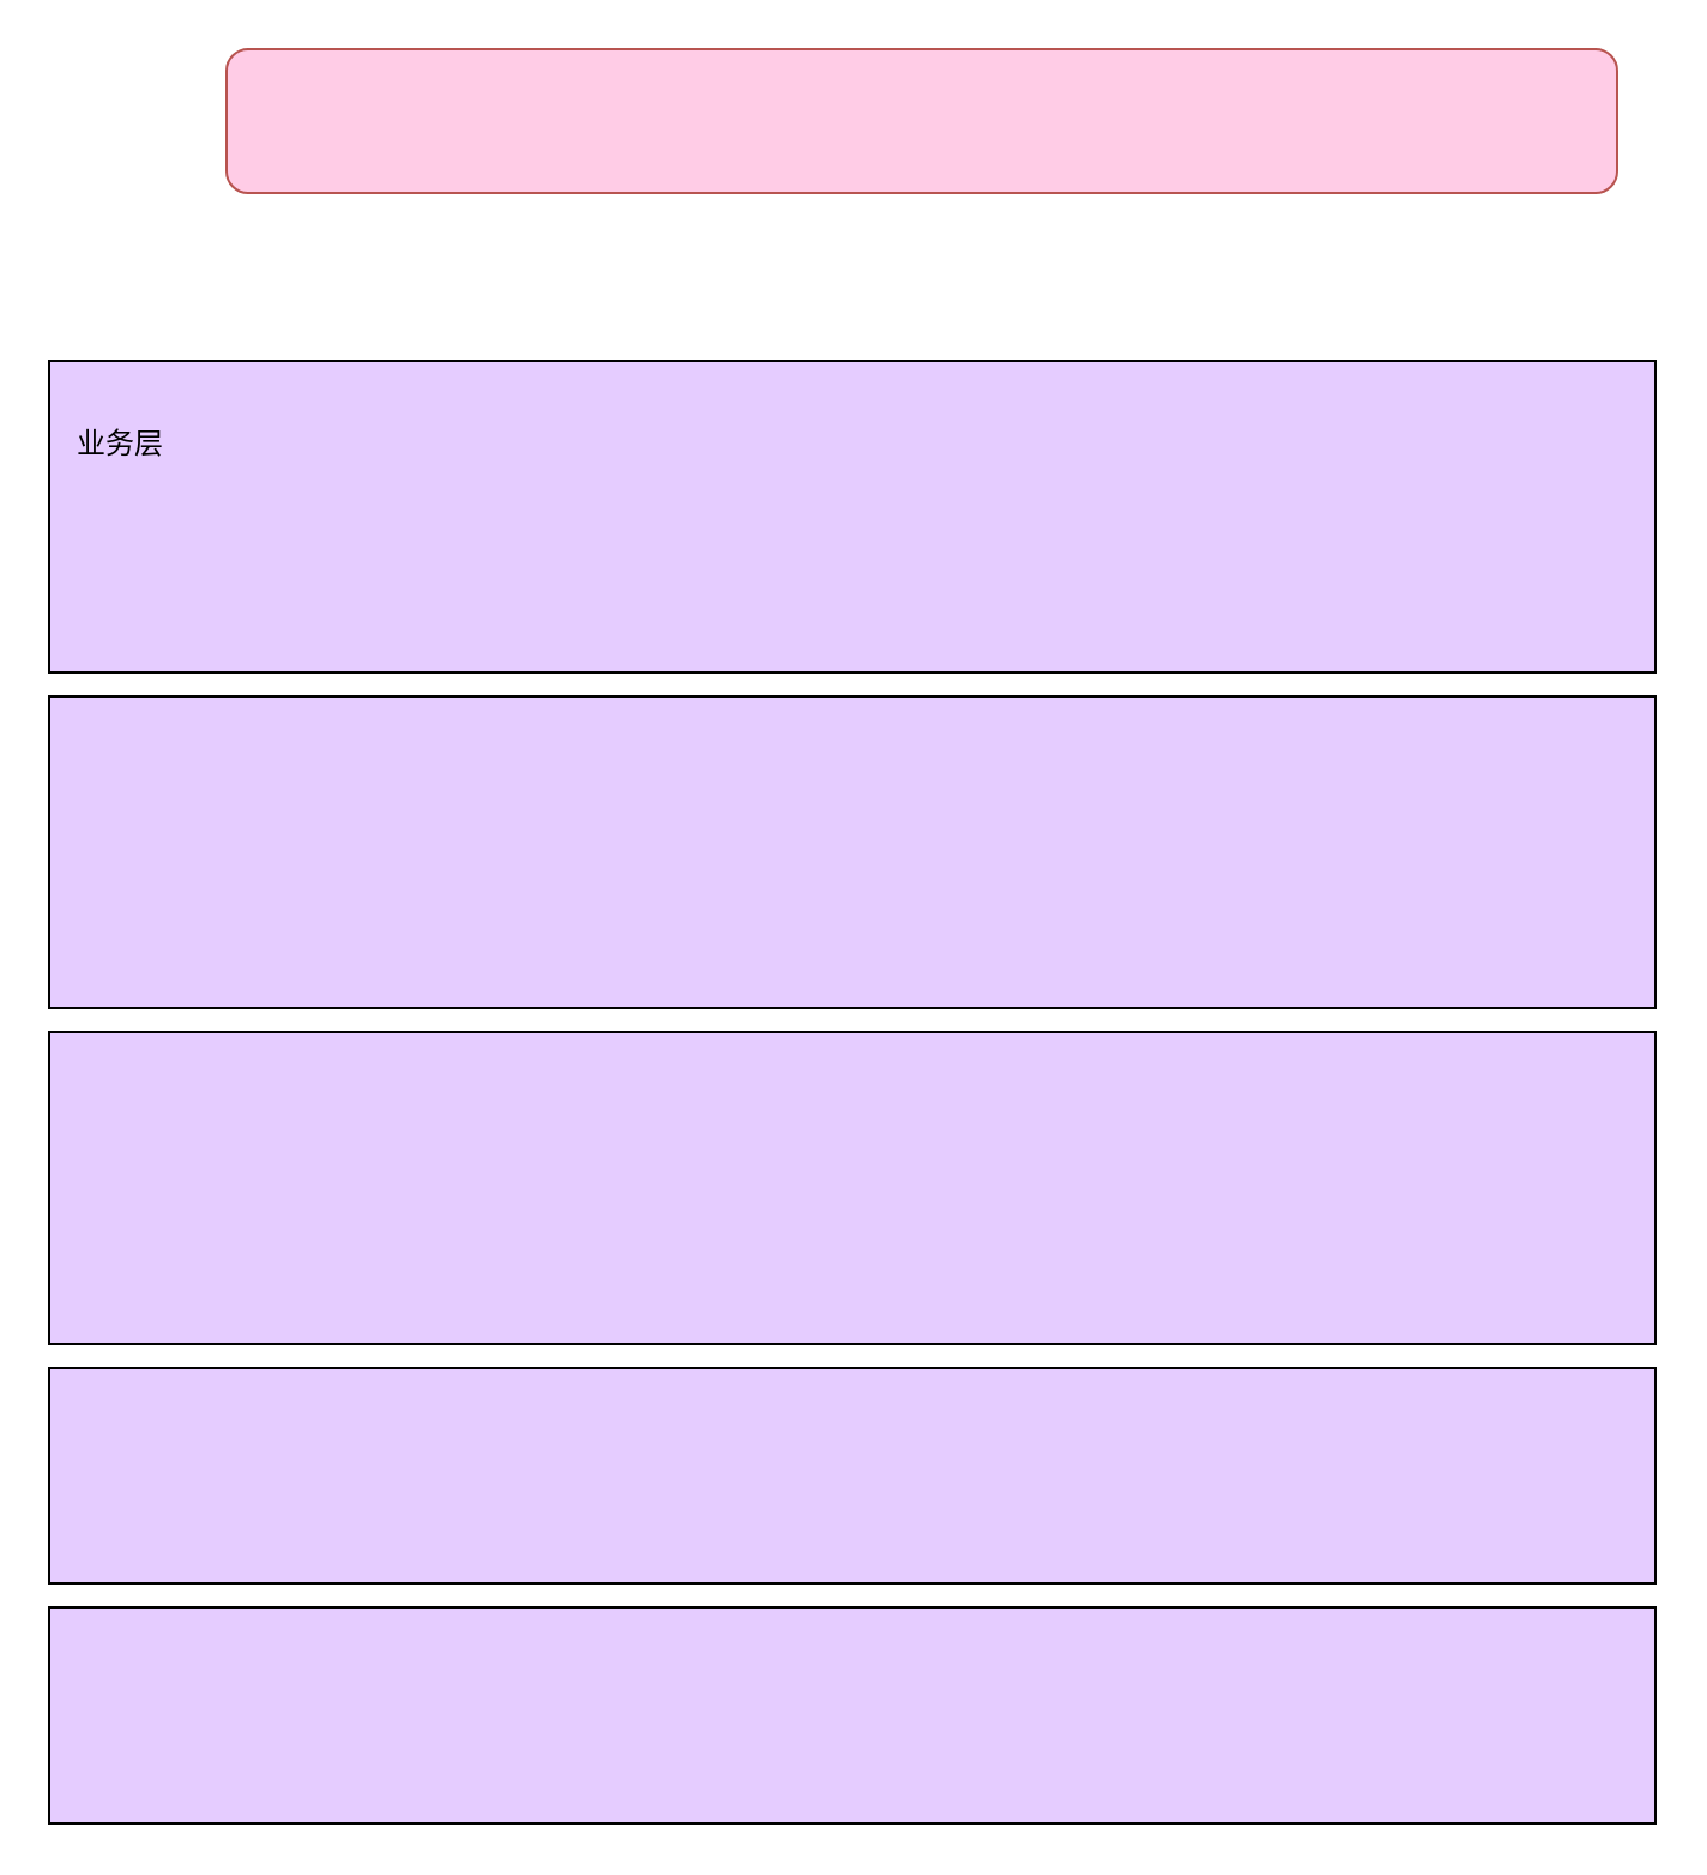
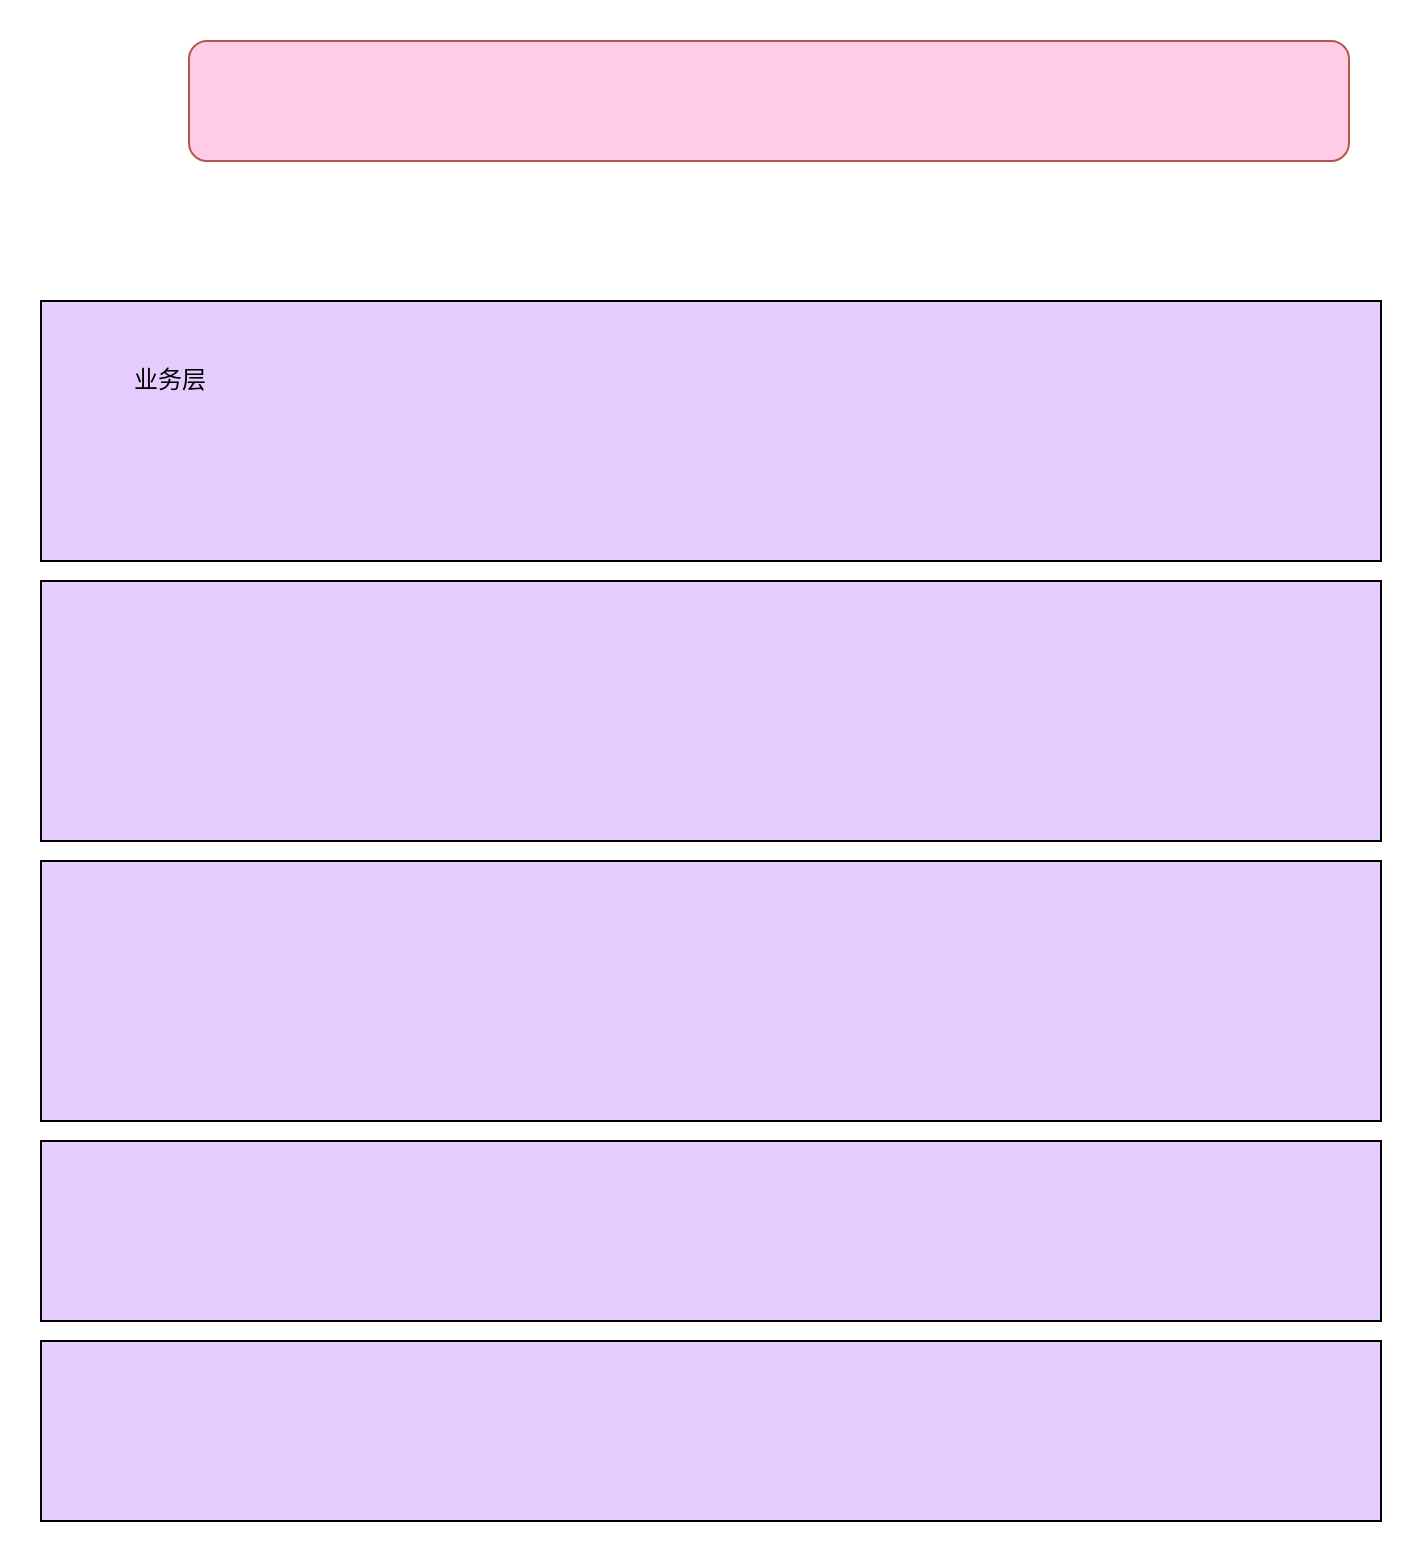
  <mxCell id="0" />
  <mxCell id="1" parent="0" />
  <mxCell id="2" value="" style="rounded=0;whiteSpace=wrap;html=1;fillColor=#E5CCFF;" vertex="1" parent="1"><mxGeometry x="20" y="150" width="670" height="130" as="geometry" /></mxCell>
- <mxCell id="3" value="业务层" style="text;html=1;align=center;verticalAlign=middle;whiteSpace=wrap;rounded=0;" vertex="1" parent="1"><mxGeometry x="20" y="170" width="60" height="30" as="geometry" /></mxCell>
+ <mxCell id="3" value="业务层" style="text;html=1;align=center;verticalAlign=middle;whiteSpace=wrap;rounded=0;" vertex="1" parent="1"><mxGeometry x="55" y="175" width="60" height="30" as="geometry" /></mxCell>
  <mxCell id="4" value="" style="rounded=1;whiteSpace=wrap;html=1;fillColor=#FFCCE6;strokeColor=#b85450;" vertex="1" parent="1"><mxGeometry x="94" y="20" width="580" height="60" as="geometry" /></mxCell>
  <mxCell id="5" value="" style="rounded=0;whiteSpace=wrap;html=1;fillColor=#E5CCFF;" vertex="1" parent="1"><mxGeometry x="20" y="290" width="670" height="130" as="geometry" /></mxCell>
  <mxCell id="6" value="" style="rounded=0;whiteSpace=wrap;html=1;fillColor=#E5CCFF;" vertex="1" parent="1"><mxGeometry x="20" y="430" width="670" height="130" as="geometry" /></mxCell>
  <mxCell id="7" value="" style="rounded=0;whiteSpace=wrap;html=1;fillColor=#E5CCFF;" vertex="1" parent="1"><mxGeometry x="20" y="570" width="670" height="90" as="geometry" /></mxCell>
  <mxCell id="8" value="" style="rounded=0;whiteSpace=wrap;html=1;fillColor=#E5CCFF;" vertex="1" parent="1"><mxGeometry x="20" y="670" width="670" height="90" as="geometry" /></mxCell>
